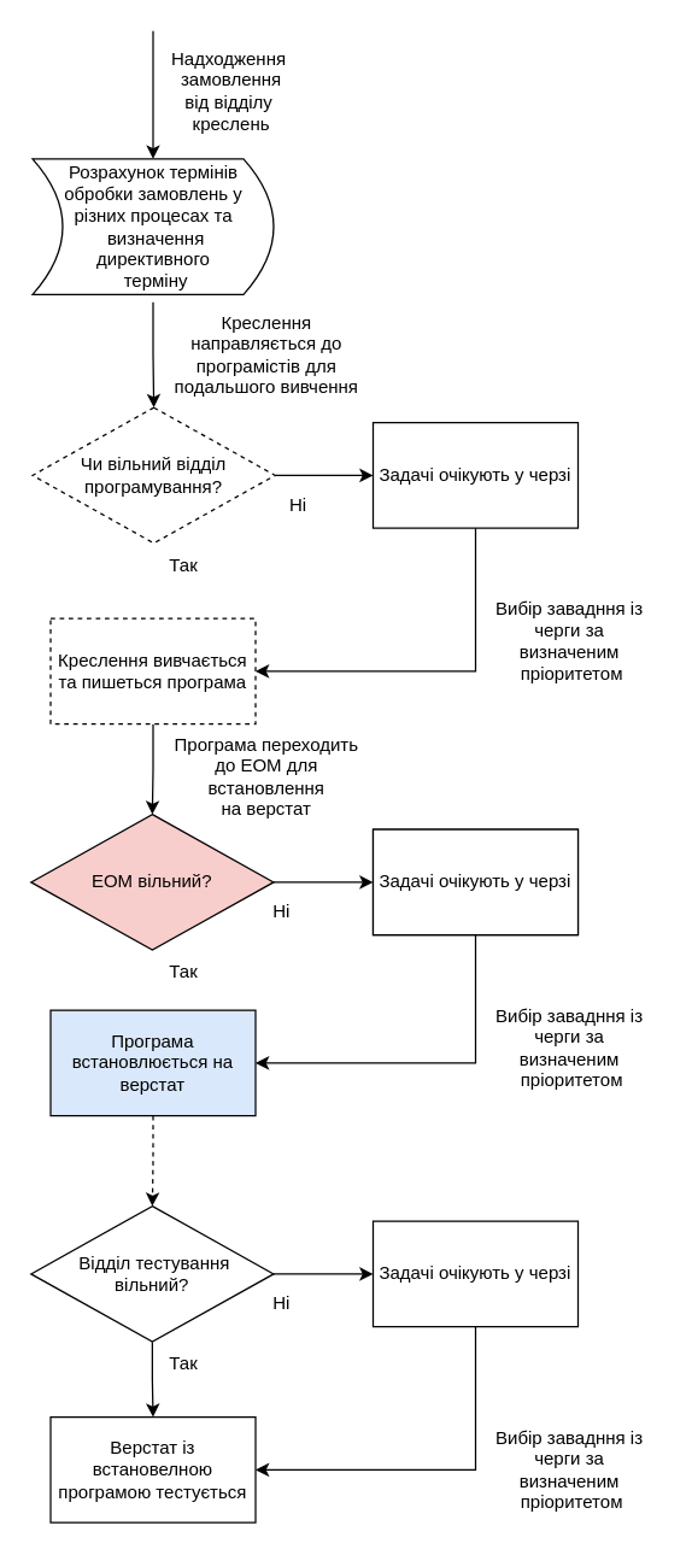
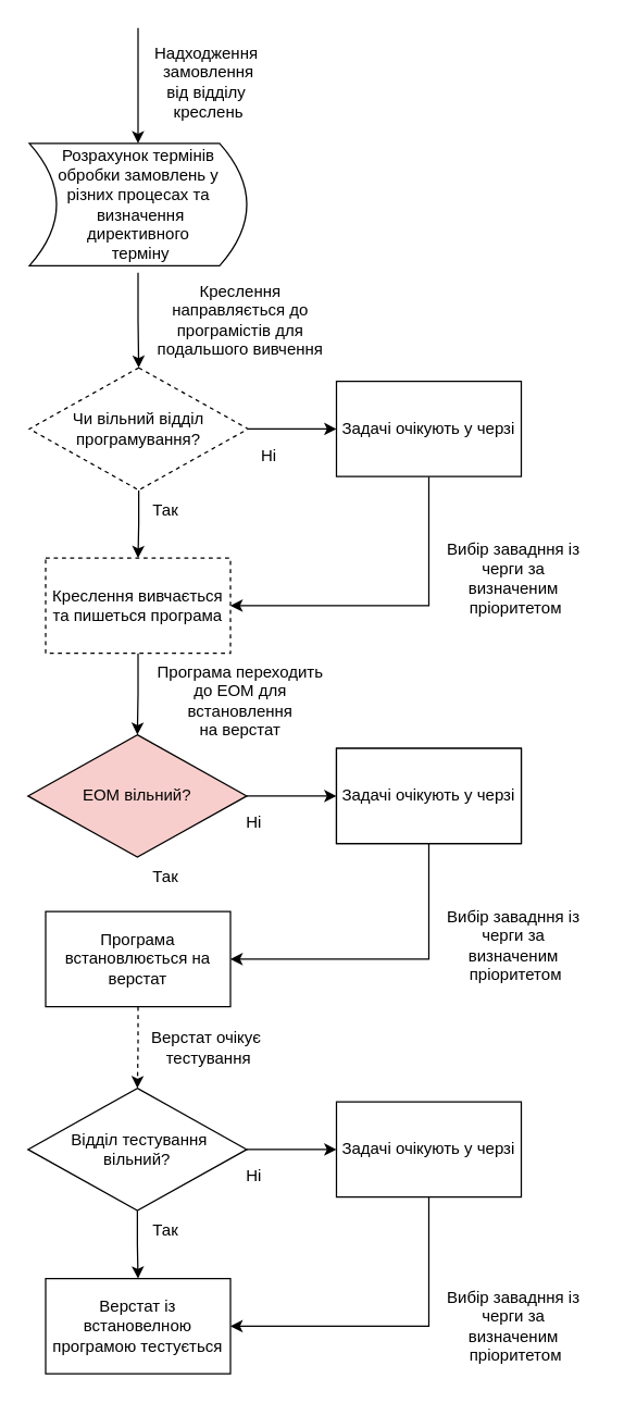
  <mxCell id="0" />
  <mxCell id="1" parent="0" />
  <mxCell id="2" value="" style="shape=dataStorage;whiteSpace=wrap;html=1;fixedSize=1;rotation=-180;size=20;" vertex="1" parent="1"><mxGeometry x="21" y="105" width="160" height="90" as="geometry" /></mxCell>
  <mxCell id="3" style="edgeStyle=orthogonalEdgeStyle;rounded=0;orthogonalLoop=1;jettySize=auto;html=1;entryX=0.5;entryY=0;entryDx=0;entryDy=0;" edge="1" parent="1" source="4" target="9"><mxGeometry relative="1" as="geometry" /></mxCell>
  <mxCell id="4" value="Розрахунок термінів &lt;br&gt;обробки замовлень у &lt;br&gt;різних процесах та&lt;br&gt;&amp;nbsp;визначення &lt;br&gt;директивного&lt;br&gt;&amp;nbsp;терміну" style="text;html=1;align=center;verticalAlign=middle;resizable=0;points=[];autosize=1;strokeColor=none;fillColor=none;" vertex="1" parent="1"><mxGeometry x="31" y="100" width="140" height="100" as="geometry" /></mxCell>
  <mxCell id="5" value="" style="endArrow=classic;html=1;rounded=0;" edge="1" parent="1"><mxGeometry width="50" height="50" relative="1" as="geometry"><mxPoint x="101" y="20" as="sourcePoint" /><mxPoint x="101" y="105" as="targetPoint" /></mxGeometry></mxCell>
  <mxCell id="6" value="Надходження&lt;br&gt;&amp;nbsp;замовлення &lt;br&gt;від відділу&lt;br&gt;&amp;nbsp;креслень" style="text;html=1;align=center;verticalAlign=middle;resizable=0;points=[];autosize=1;strokeColor=none;fillColor=none;" vertex="1" parent="1"><mxGeometry x="101" y="25" width="100" height="70" as="geometry" /></mxCell>
+ <mxCell id="7" style="edgeStyle=orthogonalEdgeStyle;rounded=0;orthogonalLoop=1;jettySize=auto;html=1;entryX=0.5;entryY=0;entryDx=0;entryDy=0;" edge="1" parent="1" source="9" target="12"><mxGeometry relative="1" as="geometry" /></mxCell>
  <mxCell id="8" style="edgeStyle=orthogonalEdgeStyle;rounded=0;orthogonalLoop=1;jettySize=auto;html=1;entryX=0;entryY=0.5;entryDx=0;entryDy=0;" edge="1" parent="1" source="9" target="15"><mxGeometry relative="1" as="geometry" /></mxCell>
  <mxCell id="9" value="Чи вільний відділ програмування?" style="rhombus;whiteSpace=wrap;html=1;dashed=1;" vertex="1" parent="1"><mxGeometry x="21" y="270" width="161" height="90" as="geometry" /></mxCell>
  <mxCell id="10" value="Креслення &lt;br&gt;направляється до &lt;br&gt;програмістів для &lt;br&gt;подальшого вивчення" style="text;html=1;align=center;verticalAlign=middle;resizable=0;points=[];autosize=1;strokeColor=none;fillColor=none;" vertex="1" parent="1"><mxGeometry x="101" y="200" width="150" height="70" as="geometry" /></mxCell>
  <mxCell id="11" style="edgeStyle=orthogonalEdgeStyle;rounded=0;orthogonalLoop=1;jettySize=auto;html=1;entryX=0.5;entryY=0;entryDx=0;entryDy=0;" edge="1" parent="1" source="12" target="19"><mxGeometry relative="1" as="geometry" /></mxCell>
  <mxCell id="12" value="Креслення вивчається та пишеться програма" style="rounded=0;whiteSpace=wrap;html=1;dashed=1;" vertex="1" parent="1"><mxGeometry x="33" y="410" width="136" height="70" as="geometry" /></mxCell>
  <mxCell id="13" value="Так" style="text;html=1;align=center;verticalAlign=middle;resizable=0;points=[];autosize=1;strokeColor=none;fillColor=none;" vertex="1" parent="1"><mxGeometry x="101" y="360" width="40" height="30" as="geometry" /></mxCell>
  <mxCell id="14" style="edgeStyle=orthogonalEdgeStyle;rounded=0;orthogonalLoop=1;jettySize=auto;html=1;entryX=1;entryY=0.5;entryDx=0;entryDy=0;" edge="1" parent="1" source="15" target="12"><mxGeometry relative="1" as="geometry"><Array as="points"><mxPoint x="315" y="445" /></Array></mxGeometry></mxCell>
  <mxCell id="15" value="Задачі очікують у черзі" style="rounded=0;whiteSpace=wrap;html=1;" vertex="1" parent="1"><mxGeometry x="247" y="280" width="136" height="70" as="geometry" /></mxCell>
  <mxCell id="16" value="Ні" style="text;html=1;align=center;verticalAlign=middle;resizable=0;points=[];autosize=1;strokeColor=none;fillColor=none;" vertex="1" parent="1"><mxGeometry x="182" y="320" width="30" height="30" as="geometry" /></mxCell>
  <mxCell id="17" value="Вибір завадння із &lt;br&gt;черги за &lt;br&gt;визначеним&lt;br&gt;&amp;nbsp;пріоритетом" style="text;html=1;align=center;verticalAlign=middle;resizable=0;points=[];autosize=1;strokeColor=none;fillColor=none;" vertex="1" parent="1"><mxGeometry x="317" y="390" width="120" height="70" as="geometry" /></mxCell>
  <mxCell id="18" style="edgeStyle=orthogonalEdgeStyle;rounded=0;orthogonalLoop=1;jettySize=auto;html=1;entryX=0;entryY=0.5;entryDx=0;entryDy=0;" edge="1" parent="1" source="19" target="25"><mxGeometry relative="1" as="geometry" /></mxCell>
  <mxCell id="19" value="ЕОМ вільний?" style="rhombus;whiteSpace=wrap;html=1;fillColor=#f8cecc;" vertex="1" parent="1"><mxGeometry x="20" y="540" width="161" height="90" as="geometry" /></mxCell>
  <mxCell id="20" value="Програма переходить &lt;br&gt;до ЕОМ для &lt;br&gt;встановлення &lt;br&gt;на верстат" style="text;html=1;align=center;verticalAlign=middle;resizable=0;points=[];autosize=1;strokeColor=none;fillColor=none;" vertex="1" parent="1"><mxGeometry x="101" y="480" width="150" height="70" as="geometry" /></mxCell>
  <mxCell id="21" value="Так" style="text;html=1;align=center;verticalAlign=middle;resizable=0;points=[];autosize=1;strokeColor=none;fillColor=none;" vertex="1" parent="1"><mxGeometry x="101" y="630" width="40" height="30" as="geometry" /></mxCell>
  <mxCell id="22" style="edgeStyle=orthogonalEdgeStyle;rounded=0;orthogonalLoop=1;jettySize=auto;html=1;entryX=0.5;entryY=0;entryDx=0;entryDy=0;dashed=1;" edge="1" parent="1" source="23" target="30"><mxGeometry relative="1" as="geometry" /></mxCell>
- <mxCell id="23" value="Програма встановлюється на верстат" style="rounded=0;whiteSpace=wrap;html=1;fillColor=#dae8fc;" vertex="1" parent="1"><mxGeometry x="33" y="670" width="136" height="70" as="geometry" /></mxCell>
+ <mxCell id="23" value="Програма встановлюється на верстат" style="rounded=0;whiteSpace=wrap;html=1;" vertex="1" parent="1"><mxGeometry x="33" y="670" width="136" height="70" as="geometry" /></mxCell>
  <mxCell id="24" style="edgeStyle=orthogonalEdgeStyle;rounded=0;orthogonalLoop=1;jettySize=auto;html=1;entryX=1;entryY=0.5;entryDx=0;entryDy=0;" edge="1" parent="1" source="25" target="23"><mxGeometry relative="1" as="geometry"><Array as="points"><mxPoint x="315" y="705" /></Array></mxGeometry></mxCell>
  <mxCell id="25" value="Задачі очікують у черзі" style="rounded=0;whiteSpace=wrap;html=1;" vertex="1" parent="1"><mxGeometry x="247" y="550" width="136" height="70" as="geometry" /></mxCell>
  <mxCell id="26" value="Ні" style="text;html=1;align=center;verticalAlign=middle;resizable=0;points=[];autosize=1;strokeColor=none;fillColor=none;" vertex="1" parent="1"><mxGeometry x="171" y="590" width="30" height="30" as="geometry" /></mxCell>
  <mxCell id="27" value="Вибір завадння із &lt;br&gt;черги за &lt;br&gt;визначеним&lt;br&gt;&amp;nbsp;пріоритетом" style="text;html=1;align=center;verticalAlign=middle;resizable=0;points=[];autosize=1;strokeColor=none;fillColor=none;" vertex="1" parent="1"><mxGeometry x="317" y="660" width="120" height="70" as="geometry" /></mxCell>
  <mxCell id="28" style="edgeStyle=orthogonalEdgeStyle;rounded=0;orthogonalLoop=1;jettySize=auto;html=1;entryX=0.5;entryY=0;entryDx=0;entryDy=0;" edge="1" parent="1" source="30" target="32"><mxGeometry relative="1" as="geometry" /></mxCell>
  <mxCell id="29" style="edgeStyle=orthogonalEdgeStyle;rounded=0;orthogonalLoop=1;jettySize=auto;html=1;entryX=0;entryY=0.5;entryDx=0;entryDy=0;" edge="1" parent="1" source="30" target="36"><mxGeometry relative="1" as="geometry" /></mxCell>
  <mxCell id="30" value="&amp;nbsp;Відділ тестування&lt;br&gt;вільний?" style="rhombus;whiteSpace=wrap;html=1;" vertex="1" parent="1"><mxGeometry x="20" y="800" width="161" height="90" as="geometry" /></mxCell>
+ <mxCell id="31" value="Верстат очікує&lt;br&gt;&amp;nbsp;тестування" style="text;html=1;align=center;verticalAlign=middle;resizable=0;points=[];autosize=1;strokeColor=none;fillColor=none;" vertex="1" parent="1"><mxGeometry x="101" y="750" width="100" height="40" as="geometry" /></mxCell>
  <mxCell id="32" value="Верстат із встановелною програмою тестується" style="rounded=0;whiteSpace=wrap;html=1;" vertex="1" parent="1"><mxGeometry x="33" y="940" width="136" height="70" as="geometry" /></mxCell>
  <mxCell id="33" value="Так" style="text;html=1;align=center;verticalAlign=middle;resizable=0;points=[];autosize=1;strokeColor=none;fillColor=none;" vertex="1" parent="1"><mxGeometry x="101" y="890" width="40" height="30" as="geometry" /></mxCell>
  <mxCell id="34" value="Задачі очікують у черзі" style="rounded=0;whiteSpace=wrap;html=1;" vertex="1" parent="1"><mxGeometry x="247" y="550" width="136" height="70" as="geometry" /></mxCell>
  <mxCell id="35" style="edgeStyle=orthogonalEdgeStyle;rounded=0;orthogonalLoop=1;jettySize=auto;html=1;entryX=1;entryY=0.5;entryDx=0;entryDy=0;" edge="1" parent="1" source="36" target="32"><mxGeometry relative="1" as="geometry"><Array as="points"><mxPoint x="315" y="975" /></Array></mxGeometry></mxCell>
  <mxCell id="36" value="Задачі очікують у черзі" style="rounded=0;whiteSpace=wrap;html=1;" vertex="1" parent="1"><mxGeometry x="247" y="810" width="136" height="70" as="geometry" /></mxCell>
  <mxCell id="37" value="Ні" style="text;html=1;align=center;verticalAlign=middle;resizable=0;points=[];autosize=1;strokeColor=none;fillColor=none;" vertex="1" parent="1"><mxGeometry x="171" y="850" width="30" height="30" as="geometry" /></mxCell>
  <mxCell id="38" value="Вибір завадння із &lt;br&gt;черги за &lt;br&gt;визначеним&lt;br&gt;&amp;nbsp;пріоритетом" style="text;html=1;align=center;verticalAlign=middle;resizable=0;points=[];autosize=1;strokeColor=none;fillColor=none;" vertex="1" parent="1"><mxGeometry x="317" y="940" width="120" height="70" as="geometry" /></mxCell>
